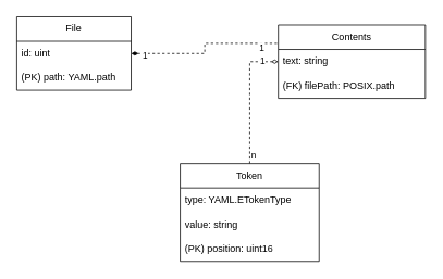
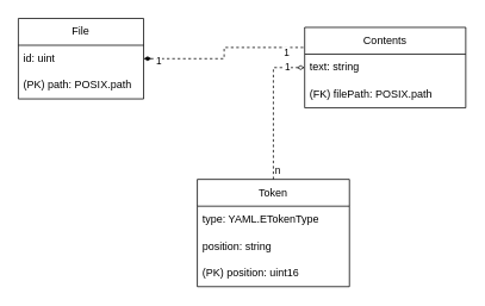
  <mxCell id="0" />
  <mxCell id="1" parent="0" />
  <mxCell id="2" style="edgeStyle=orthogonalEdgeStyle;rounded=0;orthogonalLoop=1;jettySize=auto;html=1;entryX=0;entryY=0.25;entryDx=0;entryDy=0;endArrow=none;endFill=0;startArrow=diamondThin;startFill=1;dashed=1;" edge="1" parent="1" source="5" target="8"><mxGeometry relative="1" as="geometry" /></mxCell>
  <mxCell id="3" value="1" style="edgeLabel;html=1;align=center;verticalAlign=middle;resizable=0;points=[];" connectable="0" vertex="1" parent="2"><mxGeometry x="-0.833" y="-2" relative="1" as="geometry"><mxPoint as="offset" /></mxGeometry></mxCell>
  <mxCell id="4" value="1" style="edgeLabel;html=1;align=center;verticalAlign=middle;resizable=0;points=[];" connectable="0" vertex="1" parent="2"><mxGeometry x="0.878" relative="1" as="geometry"><mxPoint x="-9" y="5" as="offset" /></mxGeometry></mxCell>
  <mxCell id="5" value="File" style="swimlane;fontStyle=0;childLayout=stackLayout;horizontal=1;startSize=30;horizontalStack=0;resizeParent=1;resizeParentMax=0;resizeLast=0;collapsible=1;marginBottom=0;whiteSpace=wrap;html=1;" vertex="1" parent="1"><mxGeometry x="20" y="20" width="140" height="90" as="geometry" /></mxCell>
  <mxCell id="6" value="id: uint" style="text;strokeColor=none;fillColor=none;align=left;verticalAlign=middle;spacingLeft=4;spacingRight=4;overflow=hidden;points=[[0,0.5],[1,0.5]];portConstraint=eastwest;rotatable=0;whiteSpace=wrap;html=1;" vertex="1" parent="5"><mxGeometry y="30" width="140" height="30" as="geometry" /></mxCell>
- <mxCell id="7" value="(PK)&amp;nbsp;path: YAML.path" style="text;strokeColor=none;fillColor=none;align=left;verticalAlign=middle;spacingLeft=4;spacingRight=4;overflow=hidden;points=[[0,0.5],[1,0.5]];portConstraint=eastwest;rotatable=0;whiteSpace=wrap;html=1;" vertex="1" parent="5"><mxGeometry y="60" width="140" height="30" as="geometry" /></mxCell>
+ <mxCell id="7" value="(PK)&amp;nbsp;path: POSIX.path" style="text;strokeColor=none;fillColor=none;align=left;verticalAlign=middle;spacingLeft=4;spacingRight=4;overflow=hidden;points=[[0,0.5],[1,0.5]];portConstraint=eastwest;rotatable=0;whiteSpace=wrap;html=1;" vertex="1" parent="5"><mxGeometry y="60" width="140" height="30" as="geometry" /></mxCell>
  <mxCell id="8" value="Contents" style="swimlane;fontStyle=0;childLayout=stackLayout;horizontal=1;startSize=30;horizontalStack=0;resizeParent=1;resizeParentMax=0;resizeLast=0;collapsible=1;marginBottom=0;whiteSpace=wrap;html=1;" vertex="1" parent="1"><mxGeometry x="340" y="30" width="180" height="90" as="geometry" /></mxCell>
  <mxCell id="9" value="text: string" style="text;strokeColor=none;fillColor=none;align=left;verticalAlign=middle;spacingLeft=4;spacingRight=4;overflow=hidden;points=[[0,0.5],[1,0.5]];portConstraint=eastwest;rotatable=0;whiteSpace=wrap;html=1;" vertex="1" parent="8"><mxGeometry y="30" width="180" height="30" as="geometry" /></mxCell>
  <mxCell id="10" value="(FK) filePath: POSIX.path" style="text;strokeColor=none;fillColor=none;align=left;verticalAlign=middle;spacingLeft=4;spacingRight=4;overflow=hidden;points=[[0,0.5],[1,0.5]];portConstraint=eastwest;rotatable=0;whiteSpace=wrap;html=1;" vertex="1" parent="8"><mxGeometry y="60" width="180" height="30" as="geometry" /></mxCell>
  <mxCell id="11" style="edgeStyle=orthogonalEdgeStyle;rounded=0;orthogonalLoop=1;jettySize=auto;html=1;entryX=0;entryY=0.5;entryDx=0;entryDy=0;endArrow=diamondThin;endFill=0;dashed=1;" edge="1" parent="1" source="14" target="9"><mxGeometry relative="1" as="geometry" /></mxCell>
  <mxCell id="12" value="1" style="edgeLabel;html=1;align=center;verticalAlign=middle;resizable=0;points=[];" connectable="0" vertex="1" parent="11"><mxGeometry x="0.751" y="1" relative="1" as="geometry"><mxPoint as="offset" /></mxGeometry></mxCell>
  <mxCell id="13" value="n" style="edgeLabel;html=1;align=center;verticalAlign=middle;resizable=0;points=[];" connectable="0" vertex="1" parent="11"><mxGeometry x="-0.867" y="-4" relative="1" as="geometry"><mxPoint as="offset" /></mxGeometry></mxCell>
  <mxCell id="14" value="Token" style="swimlane;fontStyle=0;childLayout=stackLayout;horizontal=1;startSize=30;horizontalStack=0;resizeParent=1;resizeParentMax=0;resizeLast=0;collapsible=1;marginBottom=0;whiteSpace=wrap;html=1;" vertex="1" parent="1"><mxGeometry x="220" y="200" width="170" height="120" as="geometry" /></mxCell>
  <mxCell id="15" value="type: YAML.ETokenType" style="text;strokeColor=none;fillColor=none;align=left;verticalAlign=middle;spacingLeft=4;spacingRight=4;overflow=hidden;points=[[0,0.5],[1,0.5]];portConstraint=eastwest;rotatable=0;whiteSpace=wrap;html=1;" vertex="1" parent="14"><mxGeometry y="30" width="170" height="30" as="geometry" /></mxCell>
- <mxCell id="16" value="value: string" style="text;strokeColor=none;fillColor=none;align=left;verticalAlign=middle;spacingLeft=4;spacingRight=4;overflow=hidden;points=[[0,0.5],[1,0.5]];portConstraint=eastwest;rotatable=0;whiteSpace=wrap;html=1;" vertex="1" parent="14"><mxGeometry y="60" width="170" height="30" as="geometry" /></mxCell>
+ <mxCell id="16" value="position: string" style="text;strokeColor=none;fillColor=none;align=left;verticalAlign=middle;spacingLeft=4;spacingRight=4;overflow=hidden;points=[[0,0.5],[1,0.5]];portConstraint=eastwest;rotatable=0;whiteSpace=wrap;html=1;" vertex="1" parent="14"><mxGeometry y="60" width="170" height="30" as="geometry" /></mxCell>
  <mxCell id="17" value="(PK) position: uint16" style="text;strokeColor=none;fillColor=none;align=left;verticalAlign=middle;spacingLeft=4;spacingRight=4;overflow=hidden;points=[[0,0.5],[1,0.5]];portConstraint=eastwest;rotatable=0;whiteSpace=wrap;html=1;" vertex="1" parent="14"><mxGeometry y="90" width="170" height="30" as="geometry" /></mxCell>
